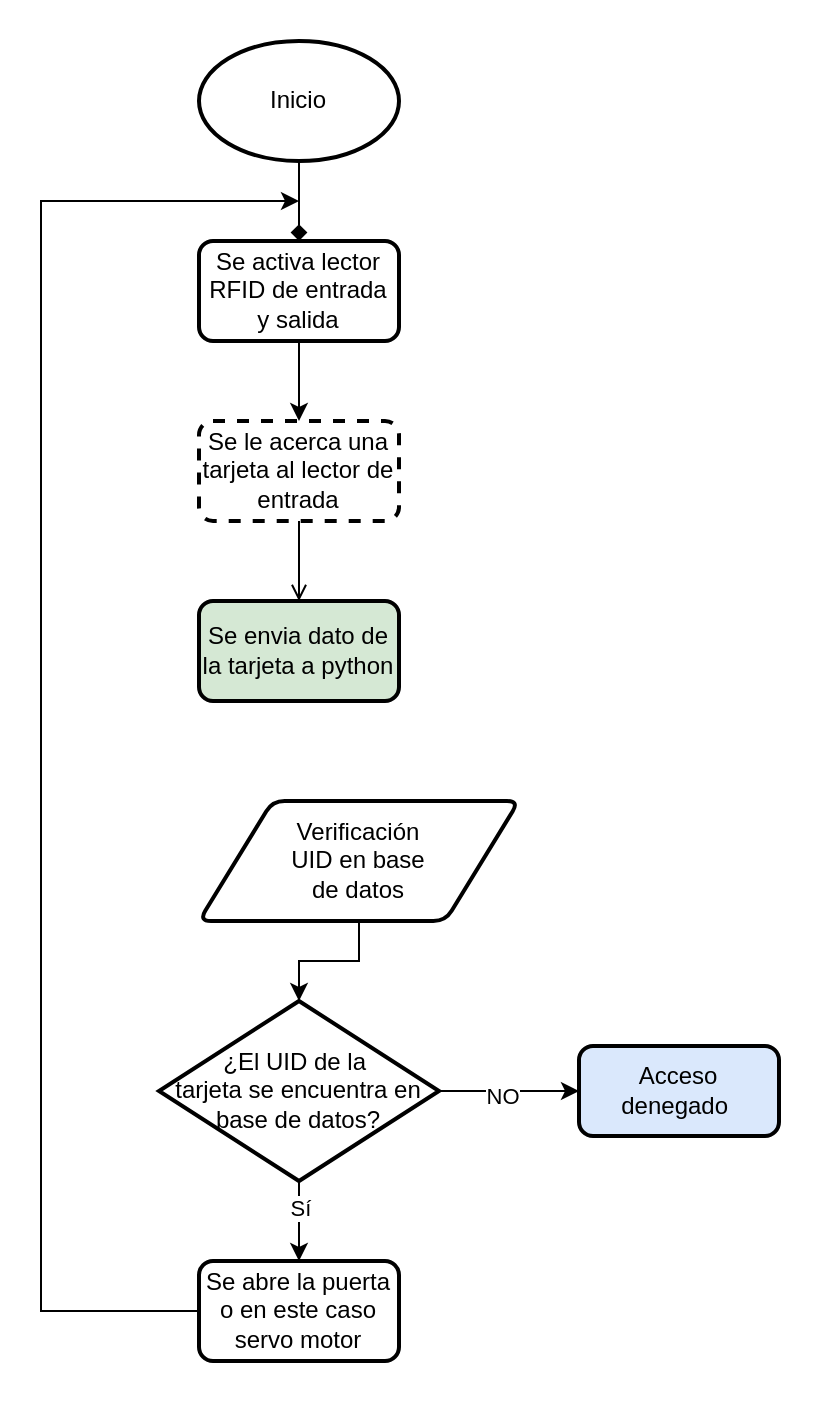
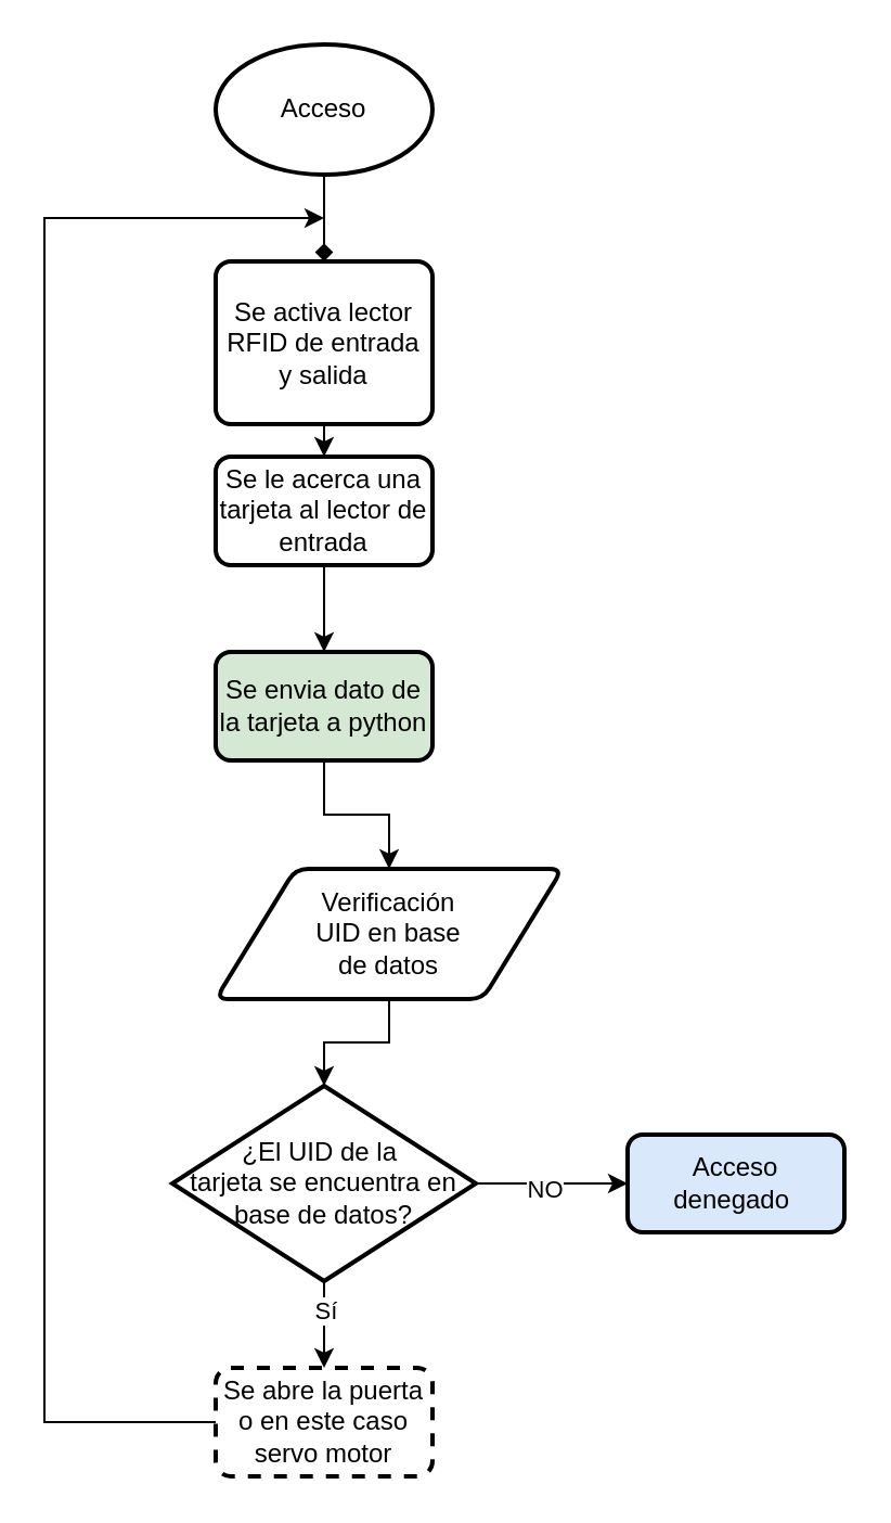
  <mxCell id="0" />
  <mxCell id="1" parent="0" />
  <mxCell id="2" style="edgeStyle=orthogonalEdgeStyle;rounded=0;orthogonalLoop=1;jettySize=auto;html=1;entryX=0.5;entryY=0;entryDx=0;entryDy=0;endArrow=diamond;" edge="1" parent="1" source="3" target="5"><mxGeometry relative="1" as="geometry"><mxPoint x="149" y="130" as="targetPoint" /></mxGeometry></mxCell>
- <mxCell id="3" value="Inicio" style="strokeWidth=2;html=1;shape=mxgraph.flowchart.start_2;whiteSpace=wrap;" vertex="1" parent="1"><mxGeometry x="99" y="20" width="100" height="60" as="geometry" /></mxCell>
+ <mxCell id="3" value="Acceso" style="strokeWidth=2;html=1;shape=mxgraph.flowchart.start_2;whiteSpace=wrap;" vertex="1" parent="1"><mxGeometry x="99" y="20" width="100" height="60" as="geometry" /></mxCell>
  <mxCell id="4" style="edgeStyle=orthogonalEdgeStyle;rounded=0;orthogonalLoop=1;jettySize=auto;html=1;entryX=0.5;entryY=0;entryDx=0;entryDy=0;" edge="1" parent="1" source="5" target="7"><mxGeometry relative="1" as="geometry"><mxPoint x="149" y="210" as="targetPoint" /></mxGeometry></mxCell>
- <mxCell id="5" value="Se activa lector RFID de entrada y salida" style="rounded=1;whiteSpace=wrap;html=1;absoluteArcSize=1;arcSize=14;strokeWidth=2;" vertex="1" parent="1"><mxGeometry x="99" y="120" width="100" height="50" as="geometry" /></mxCell>
- <mxCell id="6" style="edgeStyle=orthogonalEdgeStyle;rounded=0;orthogonalLoop=1;jettySize=auto;html=1;entryX=0.5;entryY=0;entryDx=0;entryDy=0;endArrow=open;" edge="1" parent="1" source="7" target="15"><mxGeometry relative="1" as="geometry"><mxPoint x="149" y="310" as="targetPoint" /></mxGeometry></mxCell>
- <mxCell id="7" value="Se le acerca una tarjeta al lector de entrada" style="rounded=1;whiteSpace=wrap;html=1;absoluteArcSize=1;arcSize=14;strokeWidth=2;dashed=1;" vertex="1" parent="1"><mxGeometry x="99" y="210" width="100" height="50" as="geometry" /></mxCell>
+ <mxCell id="5" value="Se activa lector RFID de entrada y salida" style="rounded=1;whiteSpace=wrap;html=1;absoluteArcSize=1;arcSize=14;strokeWidth=2;" vertex="1" parent="1"><mxGeometry x="99" y="120" width="100" height="75" as="geometry" /></mxCell>
+ <mxCell id="6" style="edgeStyle=orthogonalEdgeStyle;rounded=0;orthogonalLoop=1;jettySize=auto;html=1;entryX=0.5;entryY=0;entryDx=0;entryDy=0;" edge="1" parent="1" source="7" target="15"><mxGeometry relative="1" as="geometry"><mxPoint x="149" y="310" as="targetPoint" /></mxGeometry></mxCell>
+ <mxCell id="7" value="Se le acerca una tarjeta al lector de entrada" style="rounded=1;whiteSpace=wrap;html=1;absoluteArcSize=1;arcSize=14;strokeWidth=2;" vertex="1" parent="1"><mxGeometry x="99" y="210" width="100" height="50" as="geometry" /></mxCell>
  <mxCell id="8" style="edgeStyle=orthogonalEdgeStyle;rounded=0;orthogonalLoop=1;jettySize=auto;html=1;entryX=0;entryY=0.5;entryDx=0;entryDy=0;" edge="1" parent="1" source="12" target="17"><mxGeometry relative="1" as="geometry" /></mxCell>
  <mxCell id="9" value="NO" style="edgeLabel;html=1;align=center;verticalAlign=middle;resizable=0;points=[];" vertex="1" connectable="0" parent="8"><mxGeometry x="-0.114" y="-2" relative="1" as="geometry"><mxPoint as="offset" /></mxGeometry></mxCell>
  <mxCell id="10" style="edgeStyle=orthogonalEdgeStyle;rounded=0;orthogonalLoop=1;jettySize=auto;html=1;entryX=0.5;entryY=0;entryDx=0;entryDy=0;" edge="1" parent="1" source="12" target="19"><mxGeometry relative="1" as="geometry"><mxPoint x="149" y="640" as="targetPoint" /></mxGeometry></mxCell>
  <mxCell id="11" value="Sí" style="edgeLabel;html=1;align=center;verticalAlign=middle;resizable=0;points=[];" vertex="1" connectable="0" parent="10"><mxGeometry x="-0.351" relative="1" as="geometry"><mxPoint as="offset" /></mxGeometry></mxCell>
  <mxCell id="12" value="¿El UID de la&amp;nbsp;&lt;div&gt;tarjeta se encuentra en base de datos?&lt;/div&gt;" style="strokeWidth=2;html=1;shape=mxgraph.flowchart.decision;whiteSpace=wrap;" vertex="1" parent="1"><mxGeometry x="79" y="500" width="140" height="90" as="geometry" /></mxCell>
  <mxCell id="13" value="Verificación&lt;div&gt;UID en base&lt;/div&gt;&lt;div&gt;de datos&lt;/div&gt;" style="shape=parallelogram;html=1;strokeWidth=2;perimeter=parallelogramPerimeter;whiteSpace=wrap;rounded=1;arcSize=12;size=0.23;" vertex="1" parent="1"><mxGeometry x="99" y="400" width="160" height="60" as="geometry" /></mxCell>
+ <mxCell id="14" style="edgeStyle=orthogonalEdgeStyle;rounded=0;orthogonalLoop=1;jettySize=auto;html=1;entryX=0.5;entryY=0;entryDx=0;entryDy=0;" edge="1" parent="1" source="15" target="13"><mxGeometry relative="1" as="geometry"><mxPoint x="149" y="400" as="targetPoint" /></mxGeometry></mxCell>
  <mxCell id="15" value="Se envia dato de la tarjeta a python" style="rounded=1;whiteSpace=wrap;html=1;absoluteArcSize=1;arcSize=14;strokeWidth=2;fillColor=#d5e8d4;" vertex="1" parent="1"><mxGeometry x="99" y="300" width="100" height="50" as="geometry" /></mxCell>
  <mxCell id="16" style="edgeStyle=orthogonalEdgeStyle;rounded=0;orthogonalLoop=1;jettySize=auto;html=1;entryX=0.5;entryY=0;entryDx=0;entryDy=0;entryPerimeter=0;" edge="1" parent="1" source="13" target="12"><mxGeometry relative="1" as="geometry" /></mxCell>
  <mxCell id="17" value="Acceso denegado&amp;nbsp;" style="rounded=1;whiteSpace=wrap;html=1;absoluteArcSize=1;arcSize=14;strokeWidth=2;fillColor=#dae8fc;" vertex="1" parent="1"><mxGeometry x="289" y="522.5" width="100" height="45" as="geometry" /></mxCell>
  <mxCell id="18" style="edgeStyle=orthogonalEdgeStyle;rounded=0;orthogonalLoop=1;jettySize=auto;html=1;" edge="1" parent="1" source="19"><mxGeometry relative="1" as="geometry"><mxPoint x="149" y="100" as="targetPoint" /><Array as="points"><mxPoint x="20" y="655" /></Array></mxGeometry></mxCell>
- <mxCell id="19" value="Se abre la puerta o en este caso servo motor" style="rounded=1;whiteSpace=wrap;html=1;absoluteArcSize=1;arcSize=14;strokeWidth=2;" vertex="1" parent="1"><mxGeometry x="99" y="630" width="100" height="50" as="geometry" /></mxCell>
+ <mxCell id="19" value="Se abre la puerta o en este caso servo motor" style="rounded=1;whiteSpace=wrap;html=1;absoluteArcSize=1;arcSize=14;strokeWidth=2;dashed=1;" vertex="1" parent="1"><mxGeometry x="99" y="630" width="100" height="50" as="geometry" /></mxCell>
